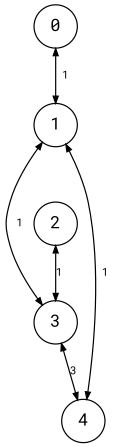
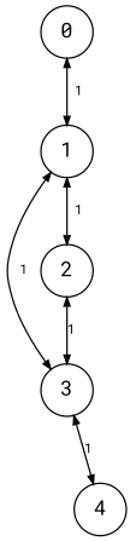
  digraph {
    fontname="Roboto Mono"
    node [fontname="Roboto Mono" shape=circle]
    edge [arrowsize=0.6 dir=both fontname="Roboto Mono" fontsize=9]
    0
    1
    3
    2
    4
    0 -> 1 [label=" 1"]
    1 -> 3 [label=" 1"]
-   1 -> 4 [label=" 1"]
-   3 -> 4 [label=3]
+   1 -> 2 [label=" 1"]
+   3 -> 4 [label=1]
    2 -> 3 [label=1]
  }
